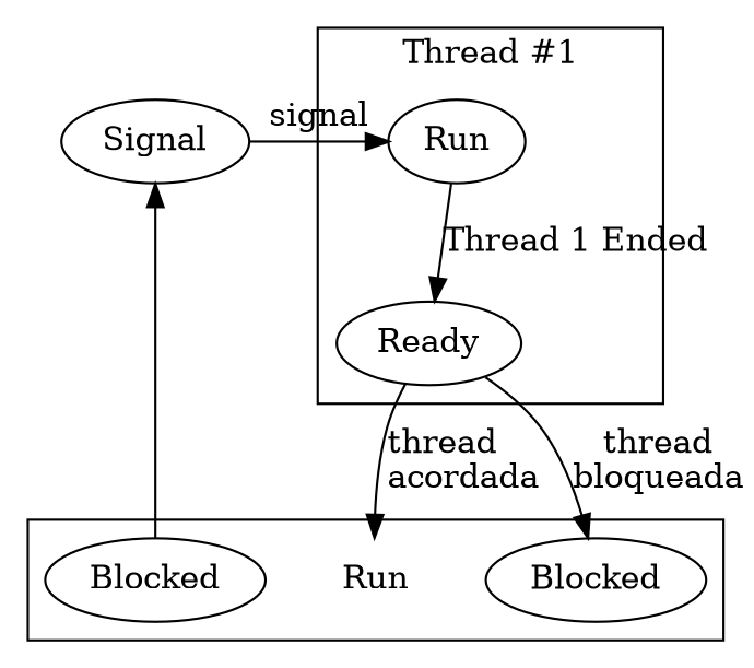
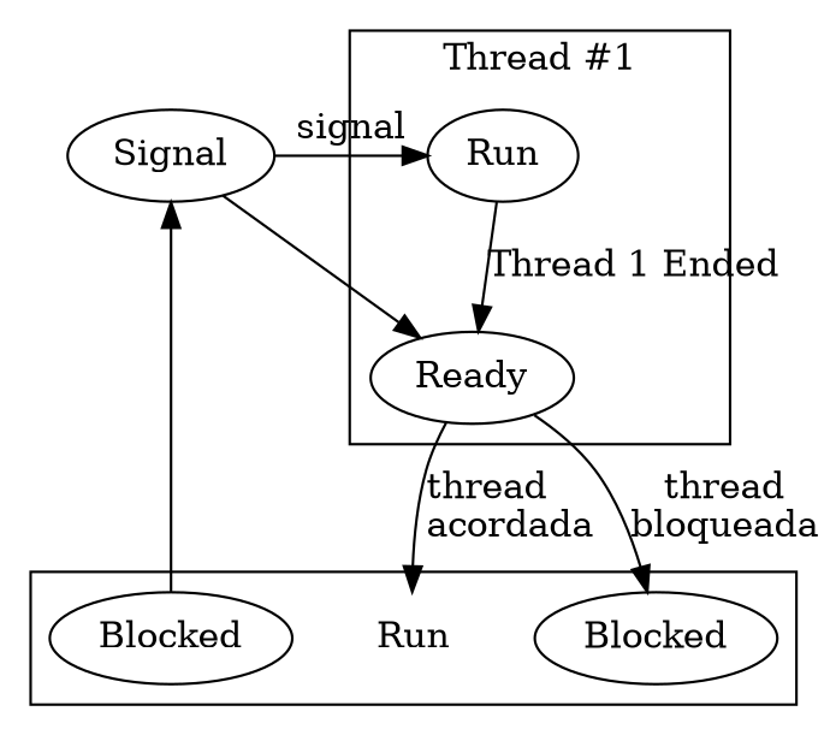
  digraph {
    compound=true
    rankdir=TB
    n1 [label=Blocked]
    n2 [label=Run]
    Ready
    n4 [color=white label=Run style=filled]
    n5 [label=Blocked]
    Signal
    subgraph sub_1 {
      rank=top
      n1
    }
    subgraph cluster_2 {
      label="Thread #1"
      rankdir=LR
      n2
      Ready
    }
    subgraph cluster_3 {
      n1
      subgraph sub_4 {
        n4
      }
      subgraph sub_5 {
        n5
      }
    }
    n1 -> Signal
    n2 -> Ready [label="Thread 1 Ended"]
    Ready -> n4 [label="thread\lacordada"]
    Ready -> n5 [label="thread\nbloqueada"]
    Signal -> n2 [label=signal]
+   Signal -> Ready
  }
